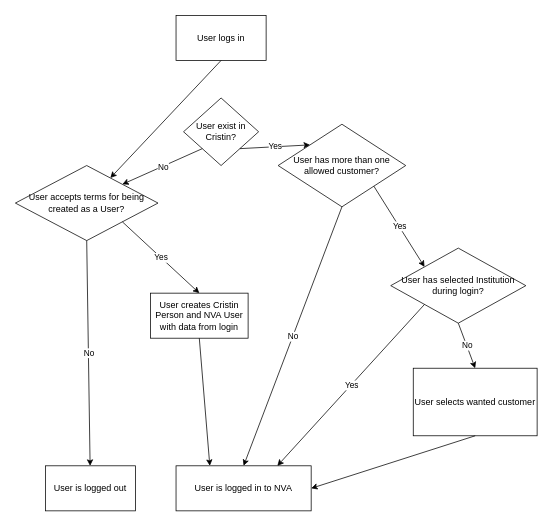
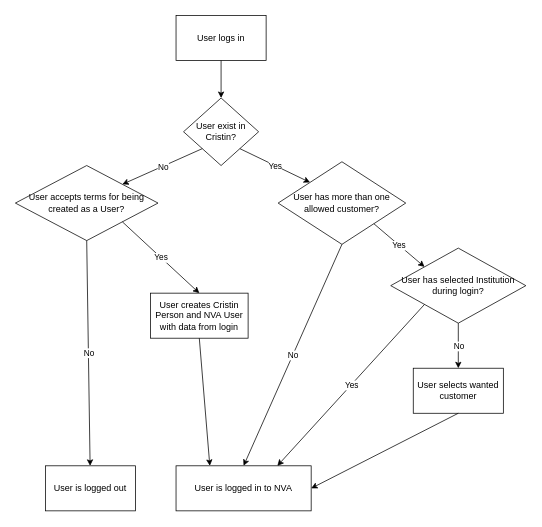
  <mxCell id="0" />
  <mxCell id="1" parent="0" />
  <mxCell id="2" value="User exist in Cristin?" style="rhombus;whiteSpace=wrap;html=1;" vertex="1" parent="1"><mxGeometry x="244" y="130" width="100" height="90" as="geometry" /></mxCell>
  <mxCell id="3" value="User logs in" style="rounded=0;whiteSpace=wrap;html=1;" vertex="1" parent="1"><mxGeometry x="234" width="120" height="60" as="geometry" y="20" /></mxCell>
- <mxCell id="4" value="" style="endArrow=classic;html=1;exitX=0.5;exitY=1;exitDx=0;exitDy=0;" edge="1" parent="1" source="3" target="24"><mxGeometry width="50" height="50" relative="1" as="geometry"><mxPoint x="304" y="200" as="sourcePoint" /><mxPoint x="354" y="150" as="targetPoint" /></mxGeometry></mxCell>
+ <mxCell id="4" value="" style="endArrow=classic;html=1;exitX=0.5;exitY=1;exitDx=0;exitDy=0;entryX=0.5;entryY=0;entryDx=0;entryDy=0;" edge="1" parent="1" source="3" target="2"><mxGeometry width="50" height="50" relative="1" as="geometry"><mxPoint x="304" y="200" as="sourcePoint" /><mxPoint x="354" y="150" as="targetPoint" /></mxGeometry></mxCell>
  <mxCell id="5" value="" style="endArrow=classic;html=1;entryX=0;entryY=0;entryDx=0;entryDy=0;exitX=1;exitY=1;exitDx=0;exitDy=0;" edge="1" parent="1" source="2" target="9"><mxGeometry relative="1" as="geometry"><mxPoint x="354" y="210" as="sourcePoint" /><mxPoint x="454" y="210" as="targetPoint" /></mxGeometry></mxCell>
  <mxCell id="6" value="Yes" style="edgeLabel;resizable=0;html=1;align=center;verticalAlign=middle;" connectable="0" vertex="1" parent="5"><mxGeometry relative="1" as="geometry" /></mxCell>
  <mxCell id="7" value="" style="endArrow=classic;html=1;exitX=0;exitY=1;exitDx=0;exitDy=0;entryX=1;entryY=0;entryDx=0;entryDy=0;" edge="1" parent="1" source="2" target="24"><mxGeometry relative="1" as="geometry"><mxPoint x="204" y="250" as="sourcePoint" /><mxPoint x="154" y="260" as="targetPoint" /></mxGeometry></mxCell>
  <mxCell id="8" value="No" style="edgeLabel;resizable=0;html=1;align=center;verticalAlign=middle;" connectable="0" vertex="1" parent="7"><mxGeometry relative="1" as="geometry" /></mxCell>
- <mxCell id="9" value="User has more than one allowed customer?" style="rhombus;whiteSpace=wrap;html=1;" vertex="1" parent="1"><mxGeometry x="370" y="165" width="170" height="110" as="geometry" /></mxCell>
+ <mxCell id="9" value="User has more than one allowed customer?" style="rhombus;whiteSpace=wrap;html=1;" vertex="1" parent="1"><mxGeometry x="370" y="215" width="170" height="110" as="geometry" /></mxCell>
  <mxCell id="10" value="" style="endArrow=classic;html=1;exitX=0.5;exitY=1;exitDx=0;exitDy=0;entryX=0.5;entryY=0;entryDx=0;entryDy=0;" edge="1" parent="1" source="9" target="15"><mxGeometry relative="1" as="geometry"><mxPoint x="404" y="540" as="sourcePoint" /><mxPoint x="274" y="390" as="targetPoint" /><Array as="points" /></mxGeometry></mxCell>
  <mxCell id="11" value="No" style="edgeLabel;resizable=0;html=1;align=center;verticalAlign=middle;" connectable="0" vertex="1" parent="10"><mxGeometry relative="1" as="geometry" /></mxCell>
  <mxCell id="12" value="" style="endArrow=classic;html=1;exitX=1;exitY=1;exitDx=0;exitDy=0;entryX=0;entryY=0;entryDx=0;entryDy=0;" edge="1" parent="1" source="9" target="18"><mxGeometry relative="1" as="geometry"><mxPoint x="314" y="330" as="sourcePoint" /><mxPoint x="474" y="360" as="targetPoint" /></mxGeometry></mxCell>
  <mxCell id="13" value="Yes" style="edgeLabel;resizable=0;html=1;align=center;verticalAlign=middle;" connectable="0" vertex="1" parent="12"><mxGeometry relative="1" as="geometry" /></mxCell>
  <mxCell id="14" value="User creates Cristin Person and NVA User with data from login" style="rounded=0;whiteSpace=wrap;html=1;" vertex="1" parent="1"><mxGeometry x="200" y="390" width="130" height="60" as="geometry" /></mxCell>
  <mxCell id="15" value="User is logged in to NVA" style="rounded=0;whiteSpace=wrap;html=1;" vertex="1" parent="1"><mxGeometry x="234" y="620" width="180" height="60" as="geometry" /></mxCell>
  <mxCell id="16" value="" style="endArrow=classic;html=1;exitX=0.5;exitY=1;exitDx=0;exitDy=0;entryX=0.25;entryY=0;entryDx=0;entryDy=0;" edge="1" parent="1" source="14" target="15"><mxGeometry width="50" height="50" relative="1" as="geometry"><mxPoint x="264" y="370" as="sourcePoint" /><mxPoint x="314" y="320" as="targetPoint" /></mxGeometry></mxCell>
- <mxCell id="17" value="User selects wanted customer" style="rounded=0;whiteSpace=wrap;html=1;" vertex="1" parent="1"><mxGeometry x="550" y="490" width="165" height="90" as="geometry" /></mxCell>
+ <mxCell id="17" value="User selects wanted customer" style="rounded=0;whiteSpace=wrap;html=1;" vertex="1" parent="1"><mxGeometry x="550" y="490" width="120" height="60" as="geometry" /></mxCell>
  <mxCell id="18" value="User has selected Institution during login?" style="rhombus;whiteSpace=wrap;html=1;" vertex="1" parent="1"><mxGeometry x="520" y="330" width="180" height="100" as="geometry" /></mxCell>
  <mxCell id="19" value="" style="endArrow=classic;html=1;exitX=0;exitY=1;exitDx=0;exitDy=0;entryX=0.75;entryY=0;entryDx=0;entryDy=0;" edge="1" parent="1" source="18" target="15"><mxGeometry relative="1" as="geometry"><mxPoint x="369" y="570" as="sourcePoint" /><mxPoint x="469" y="570" as="targetPoint" /></mxGeometry></mxCell>
  <mxCell id="20" value="Yes" style="edgeLabel;resizable=0;html=1;align=center;verticalAlign=middle;" connectable="0" vertex="1" parent="19"><mxGeometry relative="1" as="geometry" /></mxCell>
  <mxCell id="21" value="" style="endArrow=classic;html=1;exitX=0.5;exitY=1;exitDx=0;exitDy=0;entryX=0.5;entryY=0;entryDx=0;entryDy=0;" edge="1" parent="1" source="18" target="17"><mxGeometry relative="1" as="geometry"><mxPoint x="514" y="470" as="sourcePoint" /><mxPoint x="614" y="470" as="targetPoint" /></mxGeometry></mxCell>
  <mxCell id="22" value="No" style="edgeLabel;resizable=0;html=1;align=center;verticalAlign=middle;" connectable="0" vertex="1" parent="21"><mxGeometry relative="1" as="geometry" /></mxCell>
  <mxCell id="23" value="" style="endArrow=classic;html=1;exitX=0.5;exitY=1;exitDx=0;exitDy=0;entryX=1;entryY=0.5;entryDx=0;entryDy=0;" edge="1" parent="1" source="17" target="15"><mxGeometry width="50" height="50" relative="1" as="geometry"><mxPoint x="434" y="610" as="sourcePoint" /><mxPoint x="484" y="560" as="targetPoint" /></mxGeometry></mxCell>
  <mxCell id="24" value="User accepts terms for being created as a User?" style="rhombus;whiteSpace=wrap;html=1;" vertex="1" parent="1"><mxGeometry x="20" y="220" width="190" height="100" as="geometry" /></mxCell>
  <mxCell id="25" value="" style="endArrow=classic;html=1;exitX=0.5;exitY=1;exitDx=0;exitDy=0;" edge="1" parent="1" source="24" target="29"><mxGeometry relative="1" as="geometry"><mxPoint x="54" y="400" as="sourcePoint" /><mxPoint x="38" y="430" as="targetPoint" /></mxGeometry></mxCell>
  <mxCell id="26" value="No" style="edgeLabel;resizable=0;html=1;align=center;verticalAlign=middle;" connectable="0" vertex="1" parent="25"><mxGeometry relative="1" as="geometry" /></mxCell>
  <mxCell id="27" value="" style="endArrow=classic;html=1;exitX=1;exitY=1;exitDx=0;exitDy=0;entryX=0.5;entryY=0;entryDx=0;entryDy=0;" edge="1" parent="1" source="24" target="14"><mxGeometry relative="1" as="geometry"><mxPoint x="144" y="390" as="sourcePoint" /><mxPoint x="167" y="390" as="targetPoint" /></mxGeometry></mxCell>
  <mxCell id="28" value="Yes" style="edgeLabel;resizable=0;html=1;align=center;verticalAlign=middle;" connectable="0" vertex="1" parent="27"><mxGeometry relative="1" as="geometry" /></mxCell>
  <mxCell id="29" value="User is logged out" style="rounded=0;whiteSpace=wrap;html=1;" vertex="1" parent="1"><mxGeometry x="60" y="620" width="120" height="60" as="geometry" /></mxCell>
